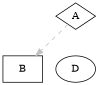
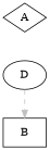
  digraph {
    edge [penwidth=170141183460469231731687303715884171264]
    A [shape=diamond]
    B [shape=box]
    D
-   A -> B [color=grey style=dashed penwidth=""]
+   D -> B [color=grey style=dashed penwidth=""]
    A -> D [arrolor="black:invis:black"]
    A -> D [arrowhead=none]
  }
